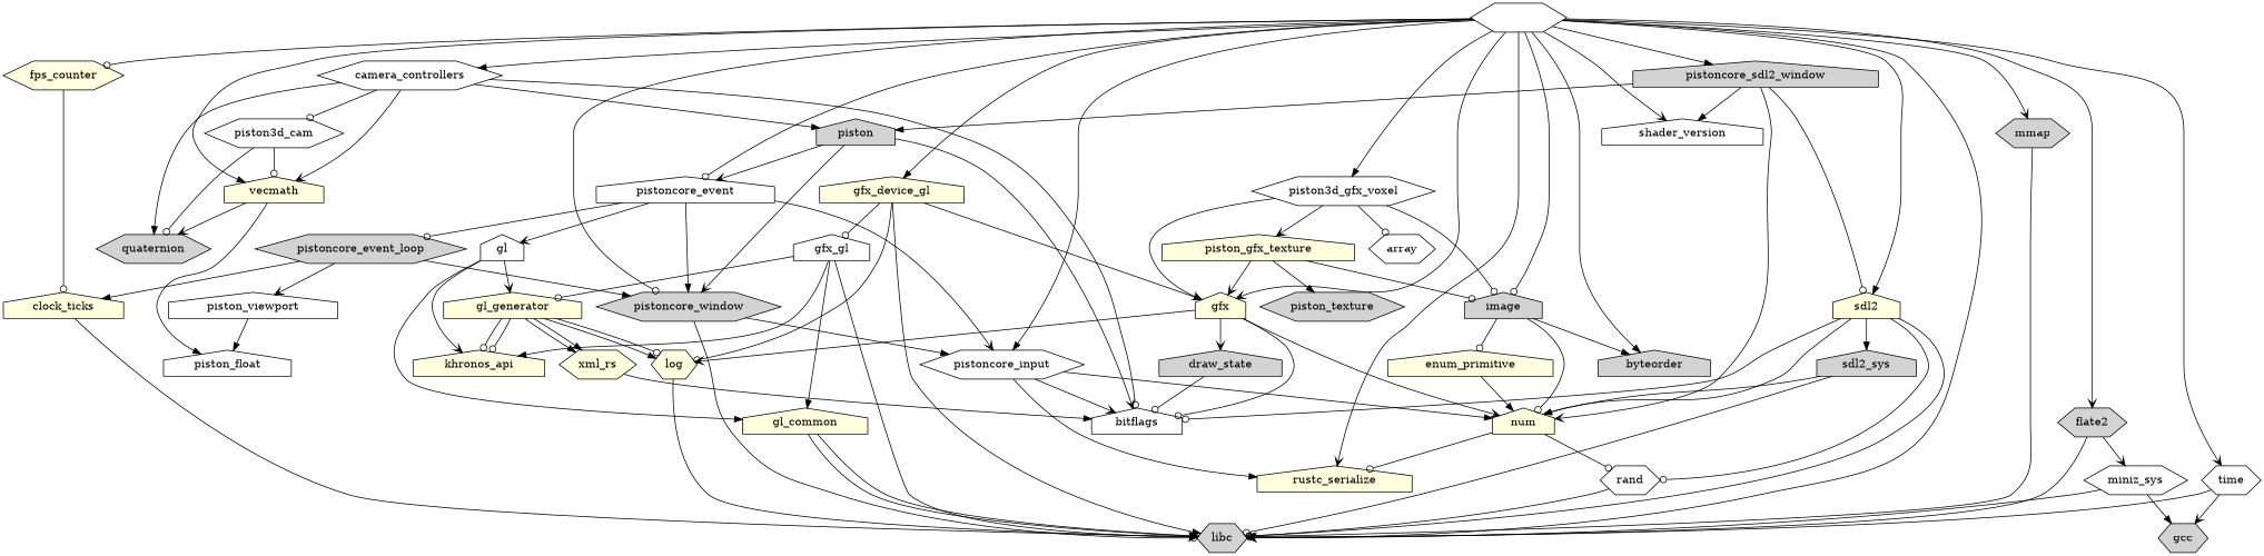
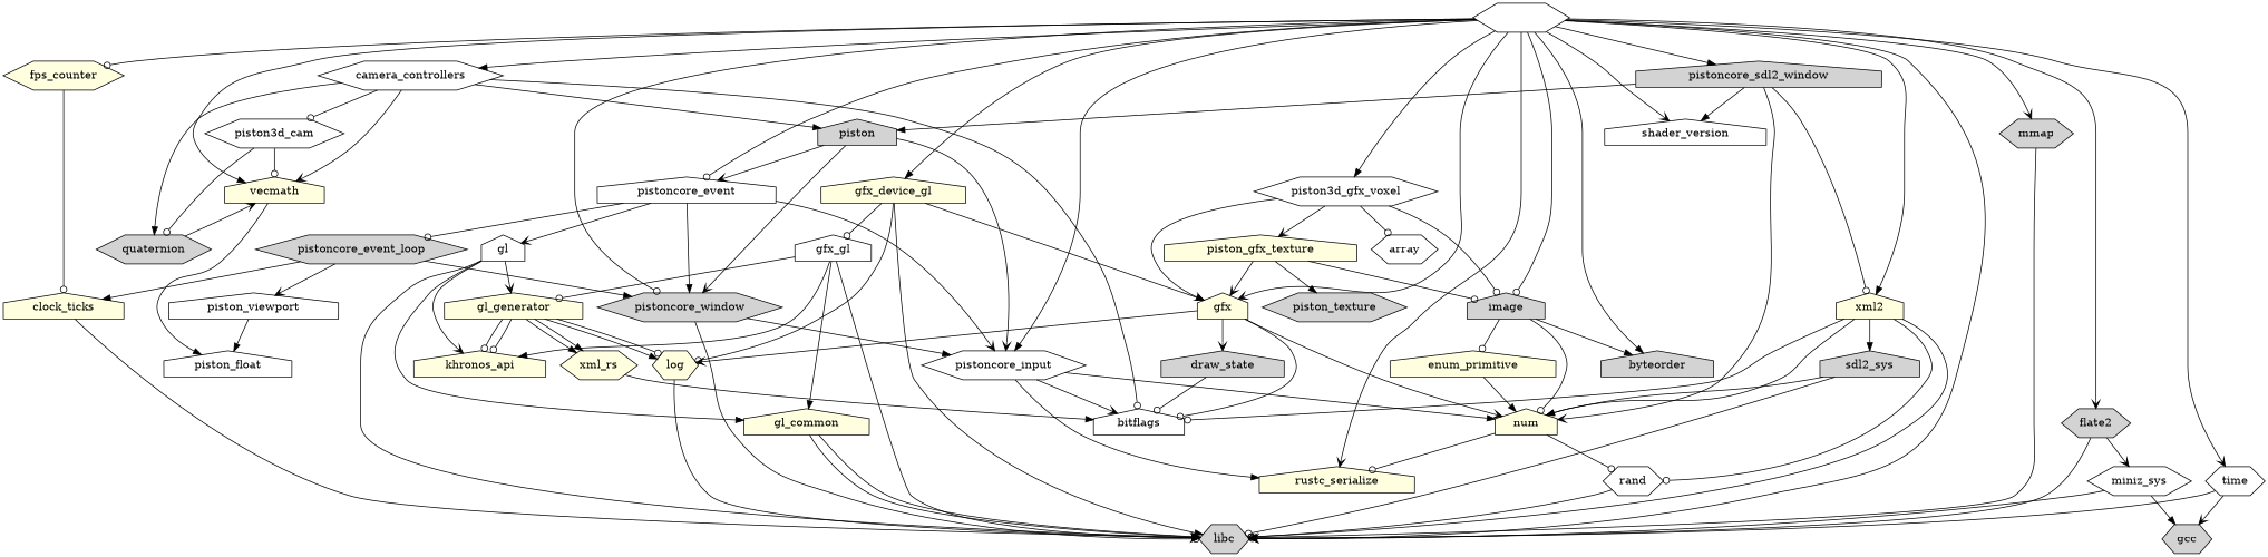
  digraph {
    node [fillcolor=white shape=house style=filled]
    edge [arrowhead=normal]
    hematite [fontcolor=white root=true shape=hexagon]
    byteorder [fillcolor=lightgrey]
    camera_controllers [shape=hexagon]
    flate2 [fillcolor=lightgrey shape=hexagon]
    fps_counter [fillcolor=lightyellow shape=hexagon]
    gfx [fillcolor=lightyellow]
    gfx_device_gl [fillcolor=lightyellow]
    image [fillcolor=lightgrey]
    libc [fillcolor=lightgrey shape=hexagon]
    mmap [fillcolor=lightgrey shape=hexagon]
    piston3d_gfx_voxel [shape=hexagon]
    pistoncore_event
    pistoncore_input [shape=hexagon]
    pistoncore_sdl2_window [fillcolor=lightgrey]
    pistoncore_window [fillcolor=lightgrey shape=hexagon]
    rustc_serialize [fillcolor=lightyellow]
-   sdl2 [fillcolor=lightyellow]
+   sdl2 [fillcolor=lightyellow label=xml2]
    shader_version
    time [shape=hexagon]
    vecmath [fillcolor=lightyellow]
    bitflags
    piston [fillcolor=lightgrey]
    piston3d_cam [shape=hexagon]
    quaternion [fillcolor=lightgrey shape=hexagon]
    miniz_sys [shape=hexagon]
    clock_ticks [fillcolor=lightyellow]
    draw_state [fillcolor=lightgrey]
    num [fillcolor=lightyellow]
    log [fillcolor=lightyellow shape=hexagon]
    gfx_gl
    enum_primitive [fillcolor=lightyellow]
    piston_gfx_texture [fillcolor=lightyellow]
    array [shape=hexagon]
    pistoncore_event_loop [fillcolor=lightgrey shape=hexagon]
    gl
    rand [shape=hexagon]
    sdl2_sys [fillcolor=lightgrey]
    gcc [fillcolor=lightgrey shape=hexagon]
    piston_float
    gl_common [fillcolor=lightyellow]
    gl_generator [fillcolor=lightyellow]
    khronos_api [fillcolor=lightyellow]
    piston_texture [fillcolor=lightgrey shape=hexagon]
    piston_viewport
    xml_rs [fillcolor=lightyellow shape=hexagon]
    hematite -> byteorder
    hematite -> camera_controllers
    hematite -> flate2 [arrowhead=vee]
    hematite -> fps_counter [arrowhead=odot]
    hematite -> gfx [arrowhead=vee]
    hematite -> gfx_device_gl
    hematite -> image [arrowhead=odot]
    hematite -> libc [arrowhead=vee]
    hematite -> mmap [arrowhead=vee]
    hematite -> piston3d_gfx_voxel
    hematite -> pistoncore_event [arrowhead=odot]
    hematite -> pistoncore_input
    hematite -> pistoncore_sdl2_window
    hematite -> pistoncore_window [arrowhead=odot]
    hematite -> rustc_serialize [arrowhead=vee]
    hematite -> sdl2
    hematite -> shader_version [arrowhead=vee]
    hematite -> time [arrowhead=vee]
    hematite -> vecmath
    camera_controllers -> vecmath [arrowhead=vee]
    camera_controllers -> bitflags [arrowhead=odot]
    camera_controllers -> piston
    camera_controllers -> piston3d_cam [arrowhead=odot]
    camera_controllers -> quaternion
    flate2 -> libc
    flate2 -> miniz_sys [arrowhead=vee]
    fps_counter -> clock_ticks [arrowhead=odot]
    gfx -> bitflags [arrowhead=odot]
    gfx -> draw_state [arrowhead=vee]
    gfx -> num [arrowhead=vee]
    gfx -> log [arrowhead=vee]
    gfx_device_gl -> gfx
    gfx_device_gl -> libc
    gfx_device_gl -> log [arrowhead=odot]
    gfx_device_gl -> gfx_gl [arrowhead=odot]
    image -> byteorder
    image -> num [arrowhead=odot]
    image -> enum_primitive [arrowhead=odot]
    mmap -> libc [arrowhead=vee]
    piston3d_gfx_voxel -> gfx [arrowhead=vee]
    piston3d_gfx_voxel -> image [arrowhead=odot]
    piston3d_gfx_voxel -> piston_gfx_texture [arrowhead=vee]
    piston3d_gfx_voxel -> array [arrowhead=odot]
    pistoncore_event -> pistoncore_input [arrowhead=vee]
    pistoncore_event -> pistoncore_window
    pistoncore_event -> pistoncore_event_loop [arrowhead=odot]
    pistoncore_event -> gl [arrowhead=vee]
    pistoncore_input -> rustc_serialize
    pistoncore_input -> bitflags [arrowhead=vee]
    pistoncore_input -> num
    pistoncore_sdl2_window -> sdl2 [arrowhead=odot]
    pistoncore_sdl2_window -> shader_version
    pistoncore_sdl2_window -> piston
    pistoncore_sdl2_window -> num [arrowhead=vee]
    pistoncore_window -> libc [arrowhead=odot]
    pistoncore_window -> pistoncore_input
    sdl2 -> libc [arrowhead=odot]
    sdl2 -> bitflags [arrowhead=odot]
    sdl2 -> num
    sdl2 -> rand [arrowhead=odot]
    sdl2 -> sdl2_sys
    time -> libc [arrowhead=odot]
    time -> gcc [arrowhead=vee]
    vecmath -> piston_float
    piston -> pistoncore_event [arrowhead=vee]
-   piston -> bitflags [arrowhead=vee]
+   piston -> pistoncore_input [arrowhead=vee]
    piston -> pistoncore_window [arrowhead=vee]
    piston3d_cam -> vecmath [arrowhead=odot]
    piston3d_cam -> quaternion [arrowhead=odot]
-   vecmath -> quaternion [arrowhead=vee]
+   quaternion -> vecmath [arrowhead=vee]
    miniz_sys -> libc [arrowhead=vee]
    miniz_sys -> gcc
    clock_ticks -> libc
    draw_state -> bitflags [arrowhead=odot]
    num -> rustc_serialize [arrowhead=odot]
    num -> rand [arrowhead=odot]
    log -> libc
    gfx_gl -> libc [arrowhead=vee]
    gfx_gl -> gl_common
    gfx_gl -> gl_generator [arrowhead=odot]
    gfx_gl -> khronos_api
    enum_primitive -> num
    piston_gfx_texture -> gfx [arrowhead=vee]
    piston_gfx_texture -> image [arrowhead=odot]
    piston_gfx_texture -> piston_texture
    pistoncore_event_loop -> pistoncore_window
    pistoncore_event_loop -> clock_ticks
    pistoncore_event_loop -> piston_viewport [arrowhead=vee]
+   gl -> libc [arrowhead=vee]
    gl -> gl_common
    gl -> gl_generator [arrowhead=vee]
    gl -> khronos_api [arrowhead=vee]
    rand -> libc [arrowhead=odot]
    sdl2_sys -> libc [arrowhead=odot]
    sdl2_sys -> num
    gl_common -> libc [arrowhead=vee]
    gl_common -> libc
    gl_generator -> log
    gl_generator -> log [arrowhead=odot]
    gl_generator -> khronos_api [arrowhead=odot]
    gl_generator -> khronos_api [arrowhead=odot]
    gl_generator -> xml_rs
    gl_generator -> xml_rs
    piston_viewport -> piston_float
    xml_rs -> bitflags
  }
